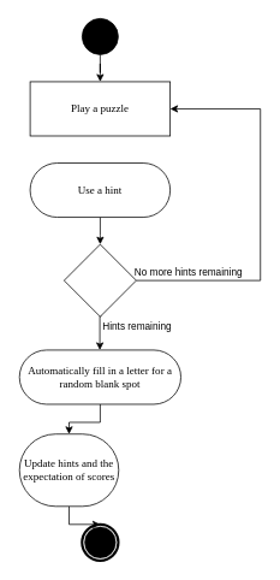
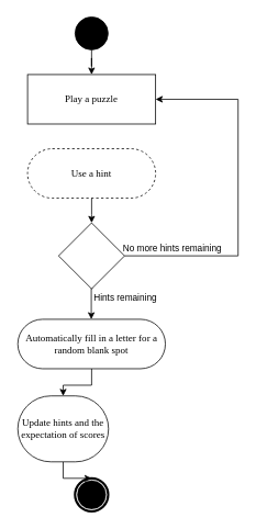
  <mxCell id="0" />
  <mxCell id="1" parent="0" />
  <mxCell id="2" value="" style="edgeStyle=orthogonalEdgeStyle;rounded=0;orthogonalLoop=1;jettySize=auto;html=1;" parent="1" source="3" target="16" edge="1"><mxGeometry relative="1" as="geometry" /></mxCell>
  <mxCell id="3" value="Automatically fill in a letter for a random blank spot" style="rounded=1;whiteSpace=wrap;html=1;shadow=0;comic=0;labelBackgroundColor=none;strokeWidth=1;fontFamily=Verdana;fontSize=12;align=center;arcSize=50;" parent="1" vertex="1"><mxGeometry x="20.93" y="387" width="178.89" height="60" as="geometry" /></mxCell>
  <mxCell id="4" value="" style="edgeStyle=orthogonalEdgeStyle;rounded=0;orthogonalLoop=1;jettySize=auto;html=1;entryX=0.5;entryY=0;entryDx=0;entryDy=0;" parent="1" source="5" target="7" edge="1"><mxGeometry relative="1" as="geometry"><mxPoint x="90.25" y="270" as="targetPoint" /></mxGeometry></mxCell>
  <mxCell id="5" value="" style="ellipse;whiteSpace=wrap;html=1;rounded=0;shadow=0;comic=0;labelBackgroundColor=none;strokeWidth=1;fillColor=#000000;fontFamily=Verdana;fontSize=12;align=center;" parent="1" vertex="1"><mxGeometry x="90.37" y="20" width="40" height="40" as="geometry" /></mxCell>
  <mxCell id="6" value="" style="shape=mxgraph.bpmn.shape;html=1;verticalLabelPosition=bottom;labelBackgroundColor=#ffffff;verticalAlign=top;perimeter=ellipsePerimeter;outline=end;symbol=terminate;rounded=0;shadow=0;comic=0;strokeWidth=1;fontFamily=Verdana;fontSize=12;align=center;" parent="1" vertex="1"><mxGeometry x="90.38" y="580" width="40" height="40" as="geometry" /></mxCell>
  <mxCell id="7" value="Play a puzzle" style="whiteSpace=wrap;html=1;shadow=0;comic=0;labelBackgroundColor=none;strokeWidth=1;fontFamily=Verdana;fontSize=12;align=center;arcSize=50;rounded=0;" parent="1" vertex="1"><mxGeometry x="32.75" y="90" width="155.25" height="60" as="geometry" /></mxCell>
  <mxCell id="8" value="" style="edgeStyle=orthogonalEdgeStyle;rounded=0;orthogonalLoop=1;jettySize=auto;html=1;" parent="1" target="3" edge="1"><mxGeometry relative="1" as="geometry"><mxPoint x="110" y="310" as="sourcePoint" /><Array as="points"><mxPoint x="111" y="310" /><mxPoint x="111" y="350" /><mxPoint x="110" y="350" /></Array></mxGeometry></mxCell>
  <mxCell id="9" value="Hints remaining" style="edgeLabel;html=1;align=center;verticalAlign=middle;resizable=0;points=[];" parent="8" vertex="1" connectable="0"><mxGeometry x="0.317" y="2" relative="1" as="geometry"><mxPoint x="38" as="offset" /></mxGeometry></mxCell>
  <mxCell id="10" value="" style="edgeStyle=orthogonalEdgeStyle;rounded=0;orthogonalLoop=1;jettySize=auto;html=1;entryX=1;entryY=0.5;entryDx=0;entryDy=0;" parent="1" source="12" target="7" edge="1"><mxGeometry relative="1" as="geometry"><mxPoint x="230.38" y="310" as="targetPoint" /><Array as="points"><mxPoint x="288" y="310" /><mxPoint x="288" y="120" /></Array></mxGeometry></mxCell>
  <mxCell id="11" value="No more hints remaining" style="edgeLabel;html=1;align=center;verticalAlign=middle;resizable=0;points=[];" parent="10" vertex="1" connectable="0"><mxGeometry x="-0.734" y="-3" relative="1" as="geometry"><mxPoint y="-13" as="offset" /></mxGeometry></mxCell>
  <mxCell id="12" value="" style="rhombus;whiteSpace=wrap;html=1;" parent="1" vertex="1"><mxGeometry x="70.38" y="270" width="80" height="80" as="geometry" /></mxCell>
  <mxCell id="13" value="" style="edgeStyle=orthogonalEdgeStyle;rounded=0;orthogonalLoop=1;jettySize=auto;html=1;" parent="1" source="14" target="12" edge="1"><mxGeometry relative="1" as="geometry" /></mxCell>
- <mxCell id="14" value="Use a hint" style="rounded=1;whiteSpace=wrap;html=1;shadow=0;comic=0;labelBackgroundColor=none;strokeWidth=1;fontFamily=Verdana;fontSize=12;align=center;arcSize=50;" parent="1" vertex="1"><mxGeometry x="32.74" y="180" width="155.25" height="60" as="geometry" /></mxCell>
+ <mxCell id="14" value="Use a hint" style="rounded=1;whiteSpace=wrap;html=1;shadow=0;comic=0;labelBackgroundColor=none;strokeWidth=1;fontFamily=Verdana;fontSize=12;align=center;arcSize=50;dashed=1;" parent="1" vertex="1"><mxGeometry x="32.74" y="180" width="155.25" height="60" as="geometry" /></mxCell>
  <mxCell id="15" value="" style="edgeStyle=orthogonalEdgeStyle;rounded=0;orthogonalLoop=1;jettySize=auto;html=1;" parent="1" source="16" target="6" edge="1"><mxGeometry relative="1" as="geometry" /></mxCell>
  <mxCell id="16" value="Update hints and the expectation of scores" style="rounded=1;whiteSpace=wrap;html=1;shadow=0;comic=0;labelBackgroundColor=none;strokeWidth=1;fontFamily=Verdana;fontSize=12;align=center;arcSize=50;" parent="1" vertex="1"><mxGeometry x="20.92" y="480" width="110" height="80" as="geometry" /></mxCell>
